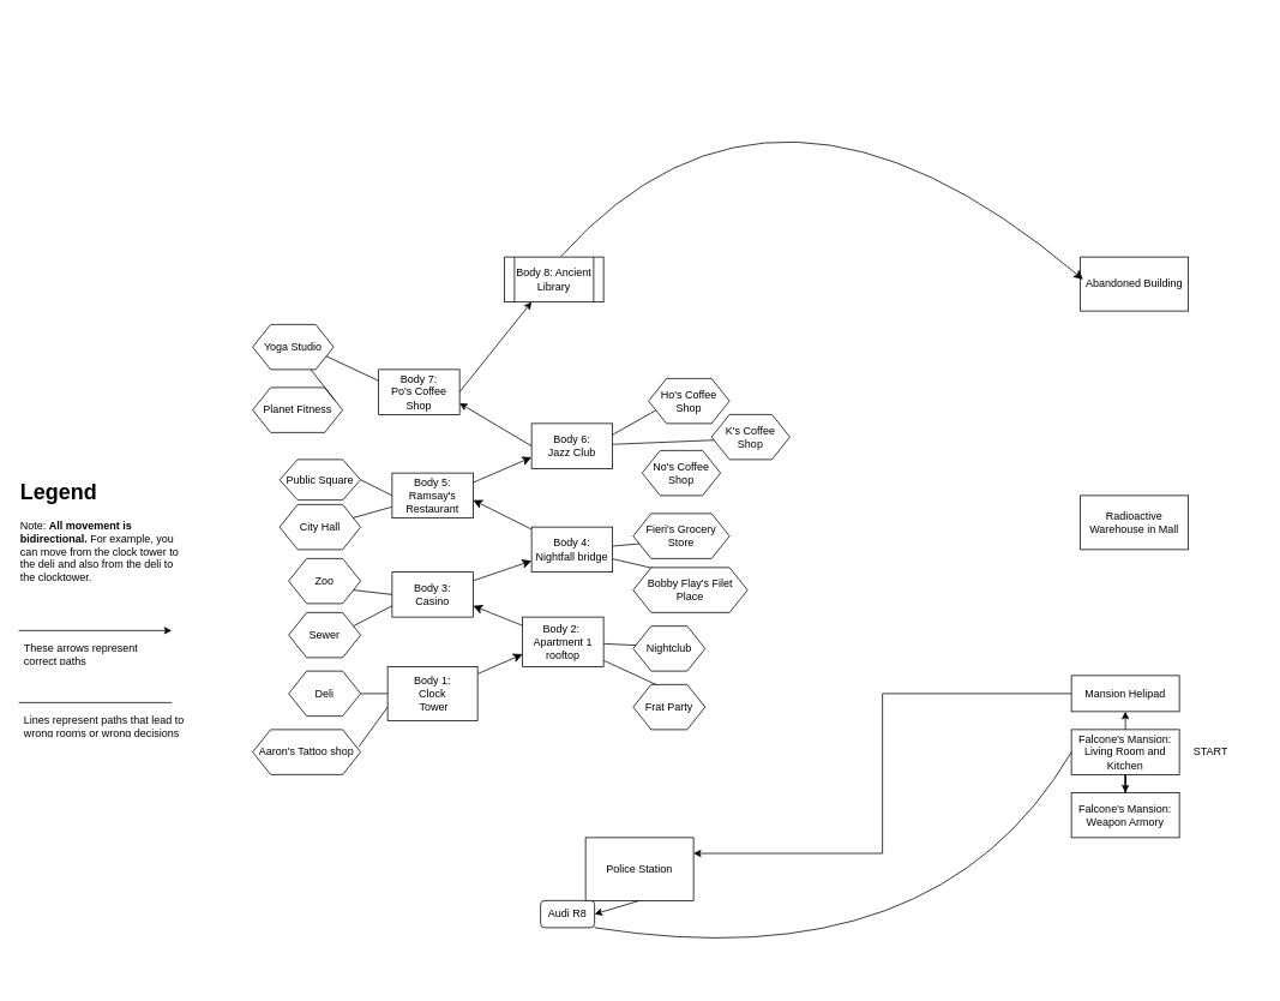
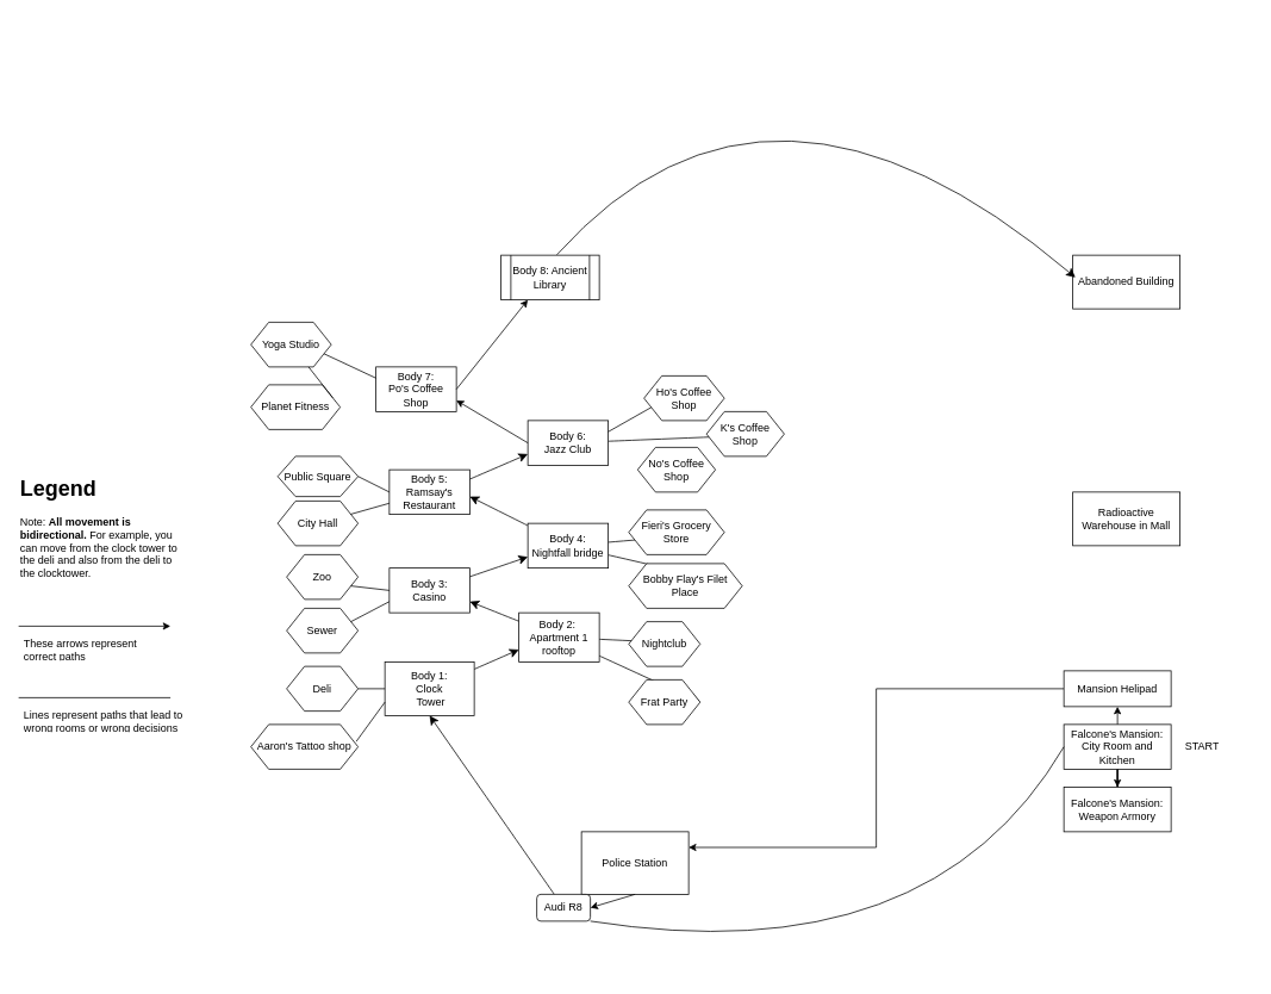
  <mxCell id="0" />
  <mxCell id="1" parent="0" />
  <mxCell id="2" style="edgeStyle=orthogonalEdgeStyle;rounded=0;orthogonalLoop=1;jettySize=auto;html=1;exitX=0.5;exitY=0;exitDx=0;exitDy=0;entryX=0.5;entryY=1;entryDx=0;entryDy=0;" parent="1" source="4" target="8" edge="1"><mxGeometry relative="1" as="geometry" /></mxCell>
  <mxCell id="3" style="edgeStyle=orthogonalEdgeStyle;rounded=0;orthogonalLoop=1;jettySize=auto;html=1;entryX=0.5;entryY=0;entryDx=0;entryDy=0;" parent="1" source="4" target="5" edge="1"><mxGeometry relative="1" as="geometry" /></mxCell>
- <mxCell id="4" value="Falcone's Mansion:&lt;div&gt;Living Room and Kitchen&lt;/div&gt;" style="rounded=0;whiteSpace=wrap;html=1;" parent="1" vertex="1"><mxGeometry x="1190" y="810" width="120" height="50" as="geometry" /></mxCell>
+ <mxCell id="4" value="Falcone's Mansion:&lt;div&gt;City Room and Kitchen&lt;/div&gt;" style="rounded=0;whiteSpace=wrap;html=1;" parent="1" vertex="1"><mxGeometry x="1190" y="810" width="120" height="50" as="geometry" /></mxCell>
  <mxCell id="5" value="Falcone's Mansion:&lt;div&gt;Weapon Armory&lt;/div&gt;" style="rounded=0;whiteSpace=wrap;html=1;" parent="1" vertex="1"><mxGeometry x="1190" y="880" width="120" height="50" as="geometry" /></mxCell>
  <mxCell id="6" value="" style="endArrow=none;html=1;rounded=0;exitX=0.5;exitY=1;exitDx=0;exitDy=0;entryX=0.5;entryY=0;entryDx=0;entryDy=0;" parent="1" source="4" target="5" edge="1"><mxGeometry width="50" height="50" relative="1" as="geometry"><mxPoint x="1155" y="1030" as="sourcePoint" /><mxPoint x="1025" y="900" as="targetPoint" /></mxGeometry></mxCell>
  <mxCell id="7" style="edgeStyle=orthogonalEdgeStyle;rounded=0;orthogonalLoop=1;jettySize=auto;html=1;entryX=1;entryY=0.25;entryDx=0;entryDy=0;" parent="1" source="8" target="9" edge="1"><mxGeometry relative="1" as="geometry" /></mxCell>
  <mxCell id="8" value="Mansion Helipad" style="rounded=0;whiteSpace=wrap;html=1;" parent="1" vertex="1"><mxGeometry x="1190" y="750" width="120" height="40" as="geometry" /></mxCell>
  <mxCell id="9" value="Police Station" style="rounded=0;whiteSpace=wrap;html=1;" parent="1" vertex="1"><mxGeometry x="650" y="930" width="120" height="70" as="geometry" /></mxCell>
+ <mxCell id="10" style="edgeStyle=none;curved=1;rounded=0;orthogonalLoop=1;jettySize=auto;html=1;entryX=0.5;entryY=1;entryDx=0;entryDy=0;fontSize=12;startSize=8;endSize=8;" parent="1" source="11" target="14" edge="1"><mxGeometry relative="1" as="geometry" /></mxCell>
  <mxCell id="11" value="Audi R8" style="whiteSpace=wrap;html=1;rounded=1;" parent="1" vertex="1"><mxGeometry x="600" y="1000" width="60" height="30" as="geometry" /></mxCell>
  <mxCell id="12" value="" style="endArrow=none;html=1;rounded=0;fontSize=12;startSize=8;endSize=8;curved=1;exitX=1;exitY=1;exitDx=0;exitDy=0;entryX=0;entryY=0.5;entryDx=0;entryDy=0;" parent="1" source="11" target="4" edge="1"><mxGeometry width="50" height="50" relative="1" as="geometry"><mxPoint x="750" y="760" as="sourcePoint" /><mxPoint x="800" y="710" as="targetPoint" /><Array as="points"><mxPoint x="1040" y="1090" /></Array></mxGeometry></mxCell>
  <mxCell id="13" style="edgeStyle=none;curved=1;rounded=0;orthogonalLoop=1;jettySize=auto;html=1;entryX=0;entryY=0.75;entryDx=0;entryDy=0;fontSize=12;startSize=8;endSize=8;" parent="1" source="14" target="23" edge="1"><mxGeometry relative="1" as="geometry" /></mxCell>
  <mxCell id="14" value="&lt;div&gt;Body 1:&lt;/div&gt;Clock&lt;div&gt;&amp;nbsp;Tower&lt;/div&gt;" style="rounded=0;whiteSpace=wrap;html=1;" parent="1" vertex="1"><mxGeometry x="430" y="740" width="100" height="60" as="geometry" /></mxCell>
  <mxCell id="15" value="Abandoned Building" style="rounded=0;whiteSpace=wrap;html=1;" parent="1" vertex="1"><mxGeometry x="1200" y="285" width="120" height="60" as="geometry" /></mxCell>
  <mxCell id="16" style="edgeStyle=none;curved=1;rounded=0;orthogonalLoop=1;jettySize=auto;html=1;exitX=0.5;exitY=0;exitDx=0;exitDy=0;fontSize=12;startSize=8;endSize=8;" parent="1" edge="1"><mxGeometry relative="1" as="geometry"><mxPoint x="822.92" y="570" as="sourcePoint" /><mxPoint x="822.92" y="570" as="targetPoint" /></mxGeometry></mxCell>
  <mxCell id="17" style="edgeStyle=none;curved=1;rounded=0;orthogonalLoop=1;jettySize=auto;html=1;exitX=1;exitY=1;exitDx=0;exitDy=0;fontSize=12;startSize=8;endSize=8;" parent="1" source="14" target="14" edge="1"><mxGeometry relative="1" as="geometry" /></mxCell>
  <mxCell id="18" value="Aaron's Tattoo shop" style="shape=hexagon;perimeter=hexagonPerimeter2;whiteSpace=wrap;html=1;fixedSize=1;" parent="1" vertex="1"><mxGeometry x="280" y="810" width="120" height="50" as="geometry" /></mxCell>
  <mxCell id="19" value="Deli" style="shape=hexagon;perimeter=hexagonPerimeter2;whiteSpace=wrap;html=1;fixedSize=1;" parent="1" vertex="1"><mxGeometry x="320" y="745" width="80" height="50" as="geometry" /></mxCell>
  <mxCell id="20" style="edgeStyle=none;curved=1;rounded=0;orthogonalLoop=1;jettySize=auto;html=1;entryX=1;entryY=0.5;entryDx=0;entryDy=0;fontSize=12;startSize=8;endSize=8;" parent="1" source="23" target="25" edge="1"><mxGeometry relative="1" as="geometry" /></mxCell>
  <mxCell id="21" style="edgeStyle=none;curved=1;rounded=0;orthogonalLoop=1;jettySize=auto;html=1;entryX=1;entryY=0.5;entryDx=0;entryDy=0;fontSize=12;startSize=8;endSize=8;" parent="1" source="23" target="24" edge="1"><mxGeometry relative="1" as="geometry" /></mxCell>
  <mxCell id="22" style="edgeStyle=none;curved=1;rounded=0;orthogonalLoop=1;jettySize=auto;html=1;entryX=1;entryY=0.75;entryDx=0;entryDy=0;fontSize=12;startSize=8;endSize=8;" parent="1" source="23" target="34" edge="1"><mxGeometry relative="1" as="geometry" /></mxCell>
  <mxCell id="23" value="Body 2:&amp;nbsp;&lt;div&gt;Apartment 1 rooftop&lt;/div&gt;" style="rounded=0;whiteSpace=wrap;html=1;" parent="1" vertex="1"><mxGeometry x="580" y="685" width="90" height="55" as="geometry" /></mxCell>
  <mxCell id="24" value="Frat Party" style="shape=hexagon;perimeter=hexagonPerimeter2;whiteSpace=wrap;html=1;fixedSize=1;" parent="1" vertex="1"><mxGeometry x="702.92" y="760" width="80" height="50" as="geometry" /></mxCell>
  <mxCell id="25" value="Nightclub" style="shape=hexagon;perimeter=hexagonPerimeter2;whiteSpace=wrap;html=1;fixedSize=1;" parent="1" vertex="1"><mxGeometry x="702.92" y="695" width="80" height="50" as="geometry" /></mxCell>
  <mxCell id="26" style="edgeStyle=none;curved=1;rounded=0;orthogonalLoop=1;jettySize=auto;html=1;exitX=0.5;exitY=0;exitDx=0;exitDy=0;fontSize=12;startSize=8;endSize=8;" parent="1" edge="1"><mxGeometry relative="1" as="geometry"><mxPoint x="822.92" y="570" as="sourcePoint" /><mxPoint x="822.92" y="570" as="targetPoint" /></mxGeometry></mxCell>
  <mxCell id="27" style="edgeStyle=none;curved=1;rounded=0;orthogonalLoop=1;jettySize=auto;html=1;entryX=1;entryY=0.5;entryDx=0;entryDy=0;fontSize=12;startSize=8;endSize=8;" parent="1" source="30" target="32" edge="1"><mxGeometry relative="1" as="geometry" /></mxCell>
  <mxCell id="28" style="edgeStyle=none;curved=1;rounded=0;orthogonalLoop=1;jettySize=auto;html=1;entryX=1;entryY=0.5;entryDx=0;entryDy=0;fontSize=12;startSize=8;endSize=8;" parent="1" source="30" target="31" edge="1"><mxGeometry relative="1" as="geometry" /></mxCell>
  <mxCell id="29" style="edgeStyle=none;curved=1;rounded=0;orthogonalLoop=1;jettySize=auto;html=1;entryX=1;entryY=0.5;entryDx=0;entryDy=0;fontSize=12;startSize=8;endSize=8;" parent="1" source="30" edge="1"><mxGeometry relative="1" as="geometry"><mxPoint x="525" y="555" as="targetPoint" /></mxGeometry></mxCell>
  <mxCell id="30" value="Body 4:&lt;div&gt;Nightfall bridge&lt;/div&gt;" style="rounded=0;whiteSpace=wrap;html=1;" parent="1" vertex="1"><mxGeometry x="590" y="585" width="90" height="50" as="geometry" /></mxCell>
  <mxCell id="31" value="Bobby Flay's Filet Place" style="shape=hexagon;perimeter=hexagonPerimeter2;whiteSpace=wrap;html=1;fixedSize=1;" parent="1" vertex="1"><mxGeometry x="702.92" y="630" width="127.08" height="50" as="geometry" /></mxCell>
  <mxCell id="32" value="Fieri's Grocery Store" style="shape=hexagon;perimeter=hexagonPerimeter2;whiteSpace=wrap;html=1;fixedSize=1;" parent="1" vertex="1"><mxGeometry x="702.92" y="570" width="107.08" height="50" as="geometry" /></mxCell>
  <mxCell id="33" style="edgeStyle=none;curved=1;rounded=0;orthogonalLoop=1;jettySize=auto;html=1;entryX=0;entryY=0.75;entryDx=0;entryDy=0;fontSize=12;startSize=8;endSize=8;" parent="1" source="34" target="30" edge="1"><mxGeometry relative="1" as="geometry" /></mxCell>
  <mxCell id="34" value="Body 3:&lt;div&gt;Casino&lt;/div&gt;" style="rounded=0;whiteSpace=wrap;html=1;" parent="1" vertex="1"><mxGeometry x="435" y="635" width="90" height="50" as="geometry" /></mxCell>
  <mxCell id="35" value="Sewer" style="shape=hexagon;perimeter=hexagonPerimeter2;whiteSpace=wrap;html=1;fixedSize=1;" parent="1" vertex="1"><mxGeometry x="320" y="680" width="80" height="50" as="geometry" /></mxCell>
  <mxCell id="36" value="Zoo" style="shape=hexagon;perimeter=hexagonPerimeter2;whiteSpace=wrap;html=1;fixedSize=1;" parent="1" vertex="1"><mxGeometry x="320" y="620" width="80" height="50" as="geometry" /></mxCell>
  <mxCell id="37" style="edgeStyle=none;curved=1;rounded=0;orthogonalLoop=1;jettySize=auto;html=1;entryX=1;entryY=0.5;entryDx=0;entryDy=0;fontSize=12;startSize=8;endSize=8;" parent="1" source="38" target="40" edge="1"><mxGeometry relative="1" as="geometry" /></mxCell>
  <mxCell id="38" value="Body 6:&lt;div&gt;Jazz Club&lt;/div&gt;" style="rounded=0;whiteSpace=wrap;html=1;" parent="1" vertex="1"><mxGeometry x="590" y="470" width="90" height="50" as="geometry" /></mxCell>
  <mxCell id="39" value="No's Coffee Shop" style="shape=hexagon;perimeter=hexagonPerimeter2;whiteSpace=wrap;html=1;fixedSize=1;" parent="1" vertex="1"><mxGeometry x="712.92" y="500" width="87.08" height="50" as="geometry" /></mxCell>
  <mxCell id="40" value="K's Coffee Shop" style="shape=hexagon;perimeter=hexagonPerimeter2;whiteSpace=wrap;html=1;fixedSize=1;" parent="1" vertex="1"><mxGeometry x="790" y="460" width="87.08" height="50" as="geometry" /></mxCell>
  <mxCell id="41" style="edgeStyle=none;curved=1;rounded=0;orthogonalLoop=1;jettySize=auto;html=1;entryX=0;entryY=0.75;entryDx=0;entryDy=0;fontSize=12;startSize=8;endSize=8;" parent="1" target="38" edge="1"><mxGeometry relative="1" as="geometry"><mxPoint x="525" y="535.568" as="sourcePoint" /></mxGeometry></mxCell>
  <mxCell id="42" value="City Hall" style="shape=hexagon;perimeter=hexagonPerimeter2;whiteSpace=wrap;html=1;fixedSize=1;" parent="1" vertex="1"><mxGeometry x="310" y="560" width="90" height="50" as="geometry" /></mxCell>
  <mxCell id="43" value="Public Square" style="shape=hexagon;perimeter=hexagonPerimeter2;whiteSpace=wrap;html=1;fixedSize=1;" parent="1" vertex="1"><mxGeometry x="310" y="510" width="90" height="45" as="geometry" /></mxCell>
  <mxCell id="44" value="Body 5:&lt;div&gt;Ramsay's Restaurant&lt;/div&gt;" style="rounded=0;whiteSpace=wrap;html=1;" parent="1" vertex="1"><mxGeometry x="435" y="525" width="90" height="50" as="geometry" /></mxCell>
  <mxCell id="45" style="edgeStyle=none;curved=1;rounded=0;orthogonalLoop=1;jettySize=auto;html=1;exitX=0.5;exitY=0;exitDx=0;exitDy=0;fontSize=12;startSize=8;endSize=8;" parent="1" edge="1"><mxGeometry relative="1" as="geometry"><mxPoint x="802.92" y="185" as="sourcePoint" /><mxPoint x="802.92" y="185" as="targetPoint" /></mxGeometry></mxCell>
  <mxCell id="46" style="edgeStyle=none;curved=1;rounded=0;orthogonalLoop=1;jettySize=auto;html=1;exitX=0.5;exitY=0;exitDx=0;exitDy=0;fontSize=12;startSize=8;endSize=8;" parent="1" edge="1"><mxGeometry relative="1" as="geometry"><mxPoint x="802.92" y="185" as="sourcePoint" /><mxPoint x="802.92" y="185" as="targetPoint" /></mxGeometry></mxCell>
  <mxCell id="47" value="Body 7:&lt;div&gt;Po's Coffee Shop&lt;/div&gt;" style="rounded=0;whiteSpace=wrap;html=1;" parent="1" vertex="1"><mxGeometry x="420" y="410" width="90" height="50" as="geometry" /></mxCell>
  <mxCell id="48" style="edgeStyle=none;curved=1;rounded=0;orthogonalLoop=1;jettySize=auto;html=1;exitX=0.5;exitY=0;exitDx=0;exitDy=0;fontSize=12;startSize=8;endSize=8;" parent="1" edge="1"><mxGeometry relative="1" as="geometry"><mxPoint x="795.84" y="330" as="sourcePoint" /><mxPoint x="795.84" y="330" as="targetPoint" /></mxGeometry></mxCell>
  <mxCell id="49" style="edgeStyle=none;curved=1;rounded=0;orthogonalLoop=1;jettySize=auto;html=1;exitX=0.5;exitY=0;exitDx=0;exitDy=0;fontSize=12;startSize=8;endSize=8;" parent="1" edge="1"><mxGeometry relative="1" as="geometry"><mxPoint x="795.84" y="330" as="sourcePoint" /><mxPoint x="795.84" y="330" as="targetPoint" /></mxGeometry></mxCell>
  <mxCell id="50" style="edgeStyle=none;curved=1;rounded=0;orthogonalLoop=1;jettySize=auto;html=1;entryX=0;entryY=0.5;entryDx=0;entryDy=0;fontSize=12;startSize=8;endSize=8;exitX=0.568;exitY=-0.009;exitDx=0;exitDy=0;exitPerimeter=0;" parent="1" source="60" edge="1"><mxGeometry relative="1" as="geometry"><mxPoint x="654.397" y="285" as="sourcePoint" /><mxPoint x="1202.92" y="310" as="targetPoint" /><Array as="points"><mxPoint x="860" y="20" /></Array></mxGeometry></mxCell>
  <mxCell id="51" value="Yoga Studio" style="shape=hexagon;perimeter=hexagonPerimeter2;whiteSpace=wrap;html=1;fixedSize=1;" parent="1" vertex="1"><mxGeometry x="280" y="360" width="90" height="50" as="geometry" /></mxCell>
  <mxCell id="52" value="" style="endArrow=classic;html=1;rounded=0;entryX=1;entryY=0.75;entryDx=0;entryDy=0;exitX=0;exitY=0.5;exitDx=0;exitDy=0;" parent="1" source="38" edge="1"><mxGeometry width="50" height="50" relative="1" as="geometry"><mxPoint x="680" y="470" as="sourcePoint" /><mxPoint x="510" y="447.5" as="targetPoint" /></mxGeometry></mxCell>
  <mxCell id="53" value="Radioactive Warehouse in Mall" style="rounded=0;whiteSpace=wrap;html=1;" parent="1" vertex="1"><mxGeometry x="1200" y="550" width="120" height="60" as="geometry" /></mxCell>
  <mxCell id="54" value="Ho's Coffee Shop" style="shape=hexagon;perimeter=hexagonPerimeter2;whiteSpace=wrap;html=1;fixedSize=1;" parent="1" vertex="1"><mxGeometry x="720" y="420" width="90" height="50" as="geometry" /></mxCell>
  <mxCell id="55" value="Planet Fitness" style="shape=hexagon;perimeter=hexagonPerimeter2;whiteSpace=wrap;html=1;fixedSize=1;" parent="1" vertex="1"><mxGeometry x="280" y="430" width="100" height="50" as="geometry" /></mxCell>
  <mxCell id="56" value="" style="endArrow=none;html=1;rounded=0;exitX=1;exitY=0.25;exitDx=0;exitDy=0;" parent="1" source="55" target="51" edge="1"><mxGeometry width="50" height="50" relative="1" as="geometry"><mxPoint x="460" y="570" as="sourcePoint" /><mxPoint x="510" y="520" as="targetPoint" /></mxGeometry></mxCell>
  <mxCell id="57" value="" style="endArrow=classic;html=1;rounded=0;entryX=0;entryY=1;entryDx=0;entryDy=0;exitX=1;exitY=0.5;exitDx=0;exitDy=0;" parent="1" source="47" edge="1"><mxGeometry width="50" height="50" relative="1" as="geometry"><mxPoint x="460" y="490" as="sourcePoint" /><mxPoint x="590" y="335" as="targetPoint" /></mxGeometry></mxCell>
  <mxCell id="58" value="" style="endArrow=none;html=1;rounded=0;entryX=1;entryY=0.25;entryDx=0;entryDy=0;exitX=0;exitY=0.75;exitDx=0;exitDy=0;" parent="1" source="54" target="38" edge="1"><mxGeometry width="50" height="50" relative="1" as="geometry"><mxPoint x="380" y="455" as="sourcePoint" /><mxPoint x="420" y="435" as="targetPoint" /></mxGeometry></mxCell>
  <mxCell id="59" value="" style="endArrow=none;html=1;rounded=0;entryX=0;entryY=0.25;entryDx=0;entryDy=0;exitX=1;exitY=0.75;exitDx=0;exitDy=0;" parent="1" source="51" target="47" edge="1"><mxGeometry width="50" height="50" relative="1" as="geometry"><mxPoint x="382" y="455" as="sourcePoint" /><mxPoint x="430" y="445" as="targetPoint" /></mxGeometry></mxCell>
  <mxCell id="60" value="Body 8: Ancient Library" style="shape=process;whiteSpace=wrap;html=1;backgroundOutline=1;" parent="1" vertex="1"><mxGeometry x="560" y="285" width="110" height="50" as="geometry" /></mxCell>
  <mxCell id="61" value="" style="endArrow=none;html=1;rounded=0;entryX=1;entryY=0.5;entryDx=0;entryDy=0;exitX=0;exitY=0.5;exitDx=0;exitDy=0;" parent="1" source="44" target="43" edge="1"><mxGeometry width="50" height="50" relative="1" as="geometry"><mxPoint x="770" y="570" as="sourcePoint" /><mxPoint x="820" y="520" as="targetPoint" /></mxGeometry></mxCell>
  <mxCell id="62" value="" style="endArrow=none;html=1;rounded=0;exitX=1;exitY=0.25;exitDx=0;exitDy=0;entryX=0;entryY=0.75;entryDx=0;entryDy=0;" parent="1" source="42" target="44" edge="1"><mxGeometry width="50" height="50" relative="1" as="geometry"><mxPoint x="770" y="570" as="sourcePoint" /><mxPoint x="820" y="520" as="targetPoint" /></mxGeometry></mxCell>
  <mxCell id="63" value="&lt;h1 style=&quot;margin-top: 0px;&quot;&gt;Legend&lt;/h1&gt;&lt;p&gt;Note: &lt;b&gt;All movement is bidirectional.&lt;/b&gt; For example, you can move from the clock tower to the deli and also from the deli to the clocktower.&lt;/p&gt;&lt;p&gt;&lt;br&gt;&lt;/p&gt;&lt;p&gt;&lt;br&gt;&lt;/p&gt;" style="text;html=1;whiteSpace=wrap;overflow=hidden;rounded=0;" vertex="1" parent="1"><mxGeometry x="20" y="525" width="180" height="120" as="geometry" /></mxCell>
  <mxCell id="64" value="" style="endArrow=classic;html=1;rounded=0;" edge="1" parent="1"><mxGeometry width="50" height="50" relative="1" as="geometry"><mxPoint x="20" y="700" as="sourcePoint" /><mxPoint x="190" y="700" as="targetPoint" /></mxGeometry></mxCell>
  <mxCell id="65" value="These arrows represent correct paths" style="text;strokeColor=none;fillColor=none;align=left;verticalAlign=middle;spacingLeft=4;spacingRight=4;overflow=hidden;points=[[0,0.5],[1,0.5]];portConstraint=eastwest;rotatable=0;whiteSpace=wrap;html=1;" vertex="1" parent="1"><mxGeometry x="20" y="710" width="160" height="30" as="geometry" /></mxCell>
  <mxCell id="66" value="" style="endArrow=none;html=1;rounded=0;" edge="1" parent="1"><mxGeometry width="50" height="50" relative="1" as="geometry"><mxPoint x="20" y="780" as="sourcePoint" /><mxPoint x="190" y="780" as="targetPoint" /></mxGeometry></mxCell>
  <mxCell id="67" value="" style="endArrow=classic;html=1;rounded=0;exitX=0.5;exitY=1;exitDx=0;exitDy=0;entryX=1;entryY=0.5;entryDx=0;entryDy=0;" edge="1" parent="1" source="9" target="11"><mxGeometry width="50" height="50" relative="1" as="geometry"><mxPoint x="870" y="830" as="sourcePoint" /><mxPoint x="920" y="780" as="targetPoint" /></mxGeometry></mxCell>
  <mxCell id="68" value="Lines represent paths that lead to wrong rooms or wrong decisions" style="text;strokeColor=none;fillColor=none;align=left;verticalAlign=middle;spacingLeft=4;spacingRight=4;overflow=hidden;points=[[0,0.5],[1,0.5]];portConstraint=eastwest;rotatable=0;whiteSpace=wrap;html=1;" vertex="1" parent="1"><mxGeometry x="20" y="790" width="190" height="30" as="geometry" /></mxCell>
  <mxCell id="69" value="" style="endArrow=none;html=1;rounded=0;exitX=1;exitY=0.5;exitDx=0;exitDy=0;entryX=0;entryY=0.5;entryDx=0;entryDy=0;" edge="1" parent="1" source="19" target="14"><mxGeometry width="50" height="50" relative="1" as="geometry"><mxPoint x="670" y="730" as="sourcePoint" /><mxPoint x="720" y="680" as="targetPoint" /></mxGeometry></mxCell>
  <mxCell id="70" value="" style="endArrow=none;html=1;rounded=0;exitX=0.983;exitY=0.38;exitDx=0;exitDy=0;exitPerimeter=0;entryX=0;entryY=0.75;entryDx=0;entryDy=0;" edge="1" parent="1" source="18" target="14"><mxGeometry width="50" height="50" relative="1" as="geometry"><mxPoint x="410" y="780" as="sourcePoint" /><mxPoint x="420" y="780" as="targetPoint" /></mxGeometry></mxCell>
  <mxCell id="71" value="" style="endArrow=none;html=1;rounded=0;exitX=1;exitY=0.25;exitDx=0;exitDy=0;entryX=0;entryY=0.75;entryDx=0;entryDy=0;" edge="1" parent="1" source="35" target="34"><mxGeometry width="50" height="50" relative="1" as="geometry"><mxPoint x="420" y="790" as="sourcePoint" /><mxPoint x="450" y="790" as="targetPoint" /></mxGeometry></mxCell>
  <mxCell id="72" value="" style="endArrow=none;html=1;rounded=0;exitX=1;exitY=0.75;exitDx=0;exitDy=0;entryX=0;entryY=0.5;entryDx=0;entryDy=0;" edge="1" parent="1" source="36" target="34"><mxGeometry width="50" height="50" relative="1" as="geometry"><mxPoint x="402" y="705" as="sourcePoint" /><mxPoint x="445" y="683" as="targetPoint" /></mxGeometry></mxCell>
  <mxCell id="73" value="START" style="text;strokeColor=none;fillColor=none;align=left;verticalAlign=middle;spacingLeft=4;spacingRight=4;overflow=hidden;points=[[0,0.5],[1,0.5]];portConstraint=eastwest;rotatable=0;whiteSpace=wrap;html=1;" vertex="1" parent="1"><mxGeometry x="1320" y="820" width="80" height="30" as="geometry" /></mxCell>
